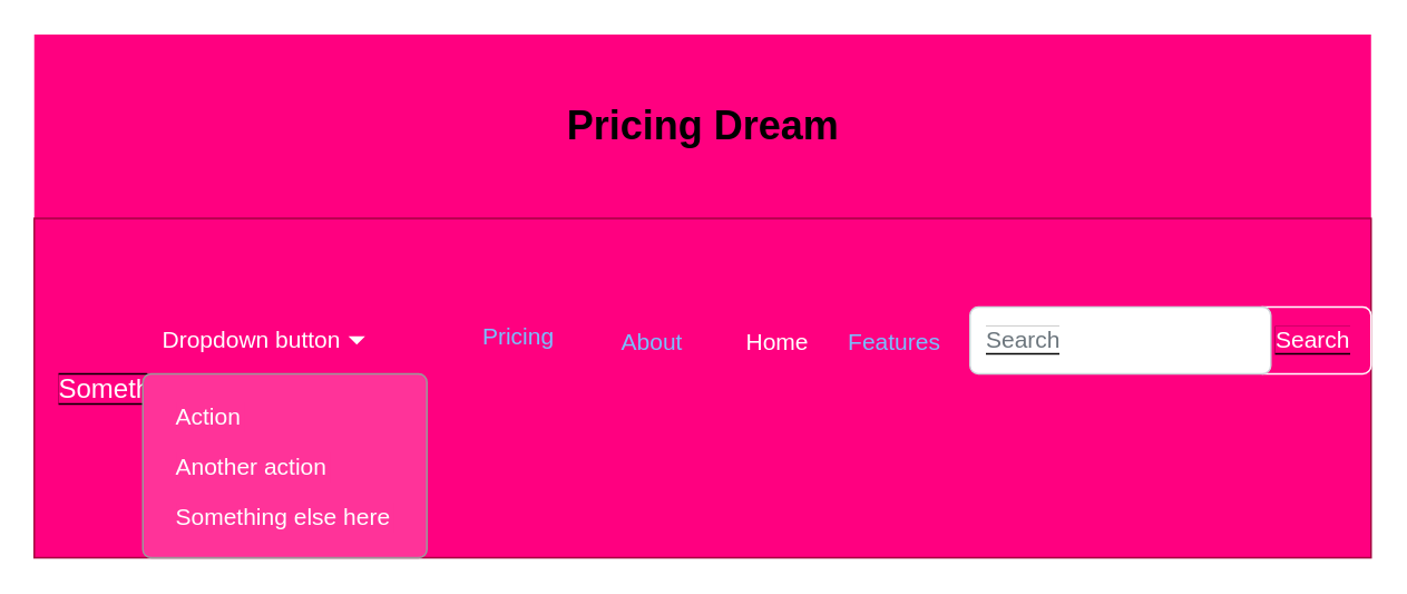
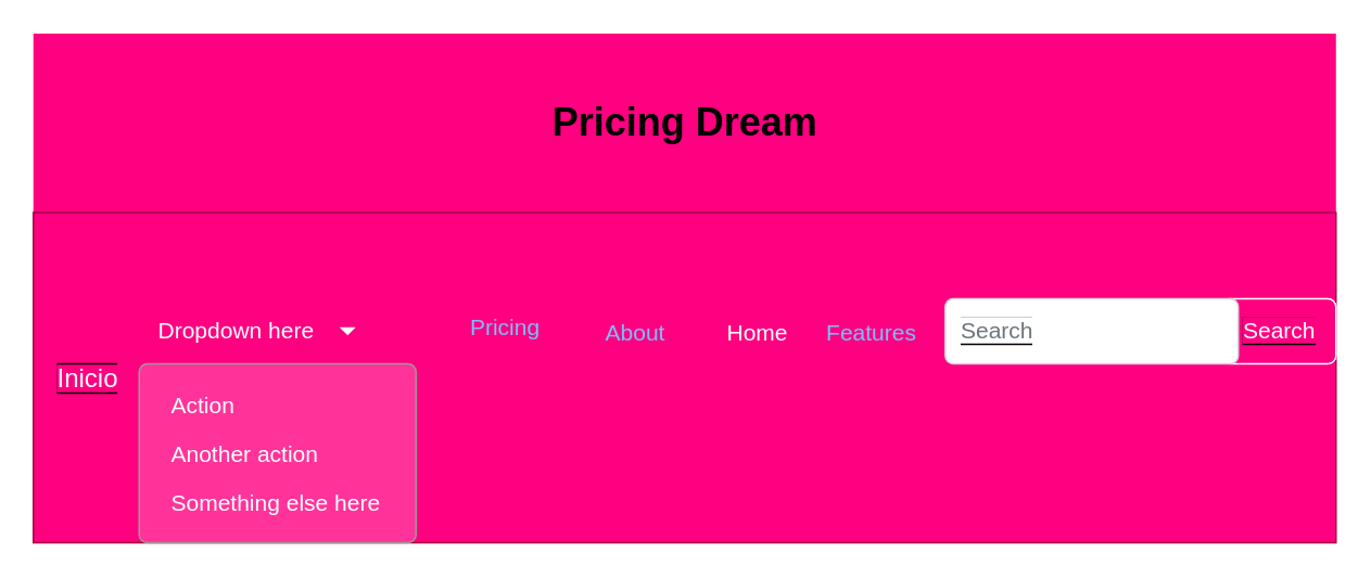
  <mxCell id="0" style=";html=1;" />
  <mxCell id="1" style=";html=1;" parent="0" />
  <mxCell id="2" value="Pricing Dream" style="text;strokeColor=none;fillColor=#FF0080;html=1;fontSize=24;fontStyle=1;verticalAlign=middle;align=center;" vertex="1" parent="1"><mxGeometry x="20" y="20" width="800" height="110" as="geometry" /></mxCell>
- <mxCell id="3" value="&lt;font color=&quot;#FFFFFF&quot;&gt;&lt;span style=&quot;background-color: rgb(255, 0, 128);&quot;&gt;Something&lt;/span&gt;&lt;/font&gt;" style="html=1;shadow=0;dashed=0;fillColor=#FF0080;strokeColor=#A50040;fontSize=16;fontColor=#ffffff;align=left;spacing=15;labelBackgroundColor=#000000;" vertex="1" parent="1"><mxGeometry x="20" y="130" width="800" height="203" as="geometry" /></mxCell>
+ <mxCell id="3" value="&lt;font color=&quot;#FFFFFF&quot;&gt;&lt;span style=&quot;background-color: rgb(255, 0, 128);&quot;&gt;Inicio&lt;/span&gt;&lt;/font&gt;" style="html=1;shadow=0;dashed=0;fillColor=#FF0080;strokeColor=#A50040;fontSize=16;fontColor=#ffffff;align=left;spacing=15;labelBackgroundColor=#000000;" vertex="1" parent="1"><mxGeometry x="20" y="130" width="800" height="203" as="geometry" /></mxCell>
  <mxCell id="4" value="Home" style="fillColor=none;strokeColor=none;fontSize=14;fontColor=#ffffff;align=center;labelBackgroundColor=none;" vertex="1" parent="3"><mxGeometry width="70" height="40" relative="1" as="geometry"><mxPoint x="410" y="53" as="offset" /></mxGeometry></mxCell>
  <mxCell id="5" value="Features" style="fillColor=none;strokeColor=none;fontSize=14;fontColor=#79BFFD;align=center;labelBackgroundColor=none;" vertex="1" parent="3"><mxGeometry width="70" height="40" relative="1" as="geometry"><mxPoint x="480" y="53" as="offset" /></mxGeometry></mxCell>
  <mxCell id="6" value="Pricing" style="fillColor=none;strokeColor=none;fontSize=14;fontColor=#79BFFD;align=center;spacingRight=0;labelBackgroundColor=none;" vertex="1" parent="3"><mxGeometry width="80" height="40" relative="1" as="geometry"><mxPoint x="250" y="50" as="offset" /></mxGeometry></mxCell>
  <mxCell id="7" value="About" style="fillColor=none;strokeColor=none;fontSize=14;fontColor=#79BFFD;align=center;labelBackgroundColor=none;" vertex="1" parent="3"><mxGeometry width="80" height="40" relative="1" as="geometry"><mxPoint x="330" y="53" as="offset" /></mxGeometry></mxCell>
  <mxCell id="8" value="&lt;span style=&quot;background-color: rgb(255, 0, 128);&quot;&gt;Search&lt;/span&gt;" style="html=1;shadow=0;dashed=0;shape=mxgraph.bootstrap.rrect;rSize=5;fontSize=14;fontColor=#ffffff;strokeColor=#ffffff;fillColor=none;labelBackgroundColor=#000000;" vertex="1" parent="3"><mxGeometry x="1" width="70" height="40" relative="1" as="geometry"><mxPoint x="-70" y="53" as="offset" /></mxGeometry></mxCell>
  <mxCell id="9" value="&lt;span style=&quot;background-color: rgb(255, 255, 255);&quot;&gt;Search&lt;/span&gt;" style="html=1;shadow=0;dashed=0;shape=mxgraph.bootstrap.rrect;rSize=5;fontSize=14;fontColor=#6C767D;strokeColor=#CED4DA;fillColor=#ffffff;align=left;spacing=10;labelBackgroundColor=#000000;" vertex="1" parent="3"><mxGeometry x="1" width="180" height="40" relative="1" as="geometry"><mxPoint x="-240" y="53" as="offset" /></mxGeometry></mxCell>
- <mxCell id="10" value="Dropdown button" style="html=1;shadow=0;dashed=0;shape=mxgraph.bootstrap.rrect;rSize=5;strokeColor=none;strokeWidth=1;fillColor=#FF0080;fontColor=#ffffff;whiteSpace=wrap;align=left;verticalAlign=middle;fontStyle=0;fontSize=14;spacingLeft=10;labelBackgroundColor=#FF0080;" vertex="1" parent="3"><mxGeometry x="65" y="53" width="140" height="40" as="geometry" /></mxCell>
+ <mxCell id="10" value="Dropdown here" style="html=1;shadow=0;dashed=0;shape=mxgraph.bootstrap.rrect;rSize=5;strokeColor=none;strokeWidth=1;fillColor=#FF0080;fontColor=#ffffff;whiteSpace=wrap;align=left;verticalAlign=middle;fontStyle=0;fontSize=14;spacingLeft=10;labelBackgroundColor=#FF0080;" vertex="1" parent="3"><mxGeometry x="65" y="53" width="140" height="40" as="geometry" /></mxCell>
  <mxCell id="11" value="" style="shape=triangle;direction=south;fillColor=#ffffff;strokeColor=none;perimeter=none;labelBackgroundColor=#FF0080;fontColor=#FFFFFF;" vertex="1" parent="10"><mxGeometry x="1" y="0.5" width="10" height="5" relative="1" as="geometry"><mxPoint x="-17" y="-2.5" as="offset" /></mxGeometry></mxCell>
  <mxCell id="12" value="" style="html=1;shadow=0;dashed=0;shape=mxgraph.bootstrap.rrect;rSize=5;fillColor=#FF3399;strokeColor=#999999;labelBackgroundColor=#FF0080;fontColor=#FFFFFF;" vertex="1" parent="3"><mxGeometry x="65" y="93" width="170" height="110" as="geometry" /></mxCell>
  <mxCell id="13" value="Action" style="fillColor=none;strokeColor=none;align=left;spacing=20;fontSize=14;labelBackgroundColor=#FF3399;fontColor=#FFFFFF;" vertex="1" parent="12"><mxGeometry width="170" height="30" relative="1" as="geometry"><mxPoint y="10" as="offset" /></mxGeometry></mxCell>
  <mxCell id="14" value="Another action" style="fillColor=none;strokeColor=none;align=left;spacing=20;fontSize=14;labelBackgroundColor=#FF3399;fontColor=#FFFFFF;" vertex="1" parent="12"><mxGeometry width="170" height="30" relative="1" as="geometry"><mxPoint y="40" as="offset" /></mxGeometry></mxCell>
  <mxCell id="15" value="Something else here" style="fillColor=none;strokeColor=none;align=left;spacing=20;fontSize=14;labelBackgroundColor=#FF3399;fontColor=#FFFFFF;" vertex="1" parent="12"><mxGeometry width="170" height="30" relative="1" as="geometry"><mxPoint y="70" as="offset" /></mxGeometry></mxCell>
